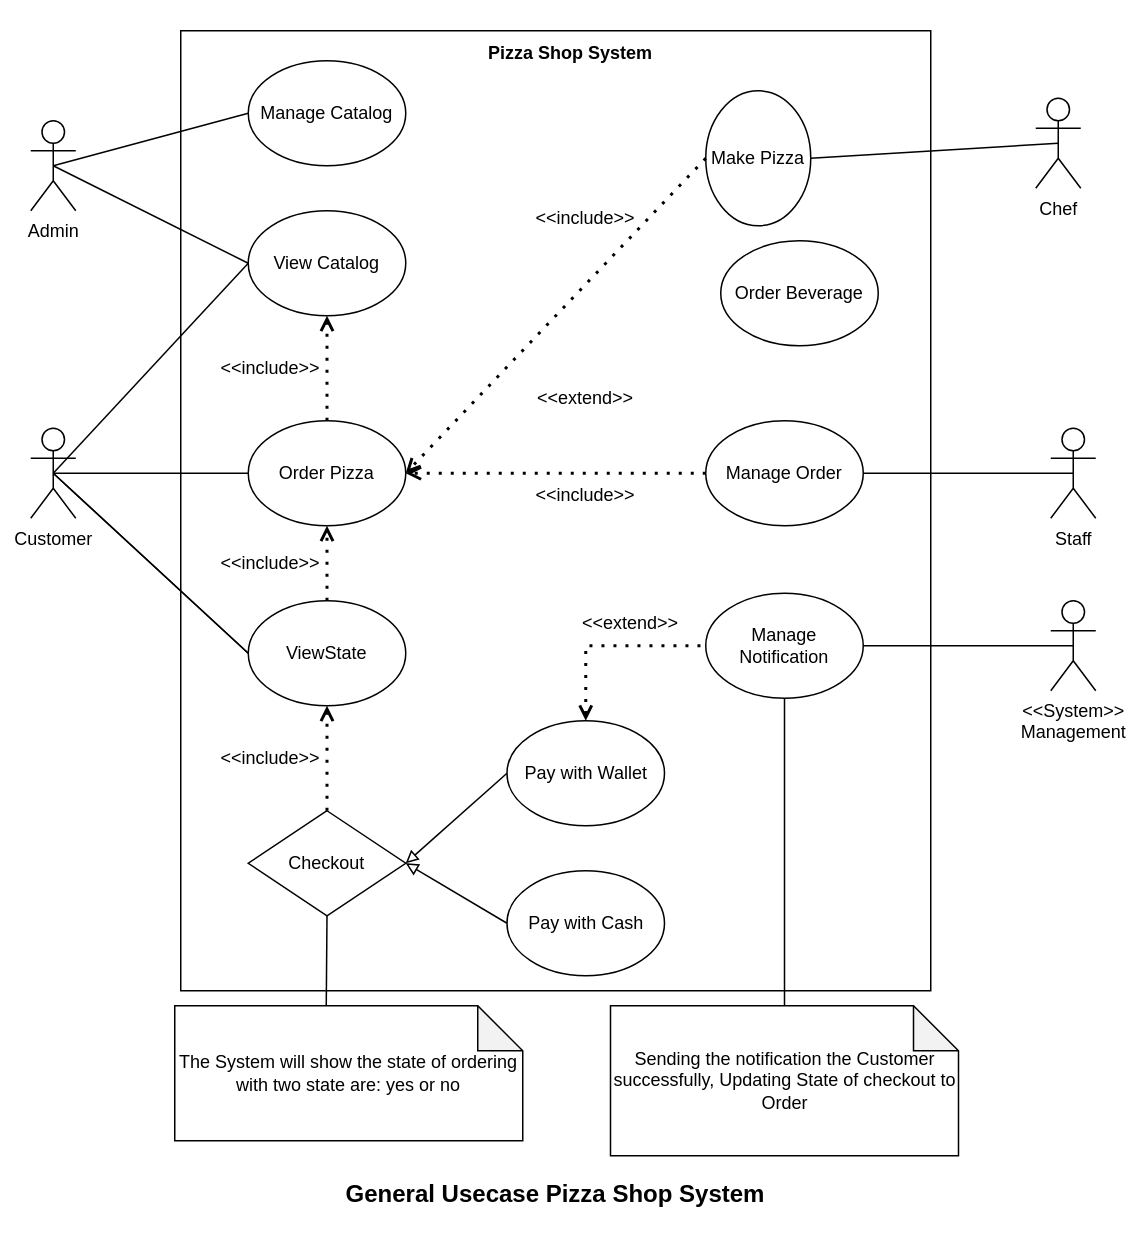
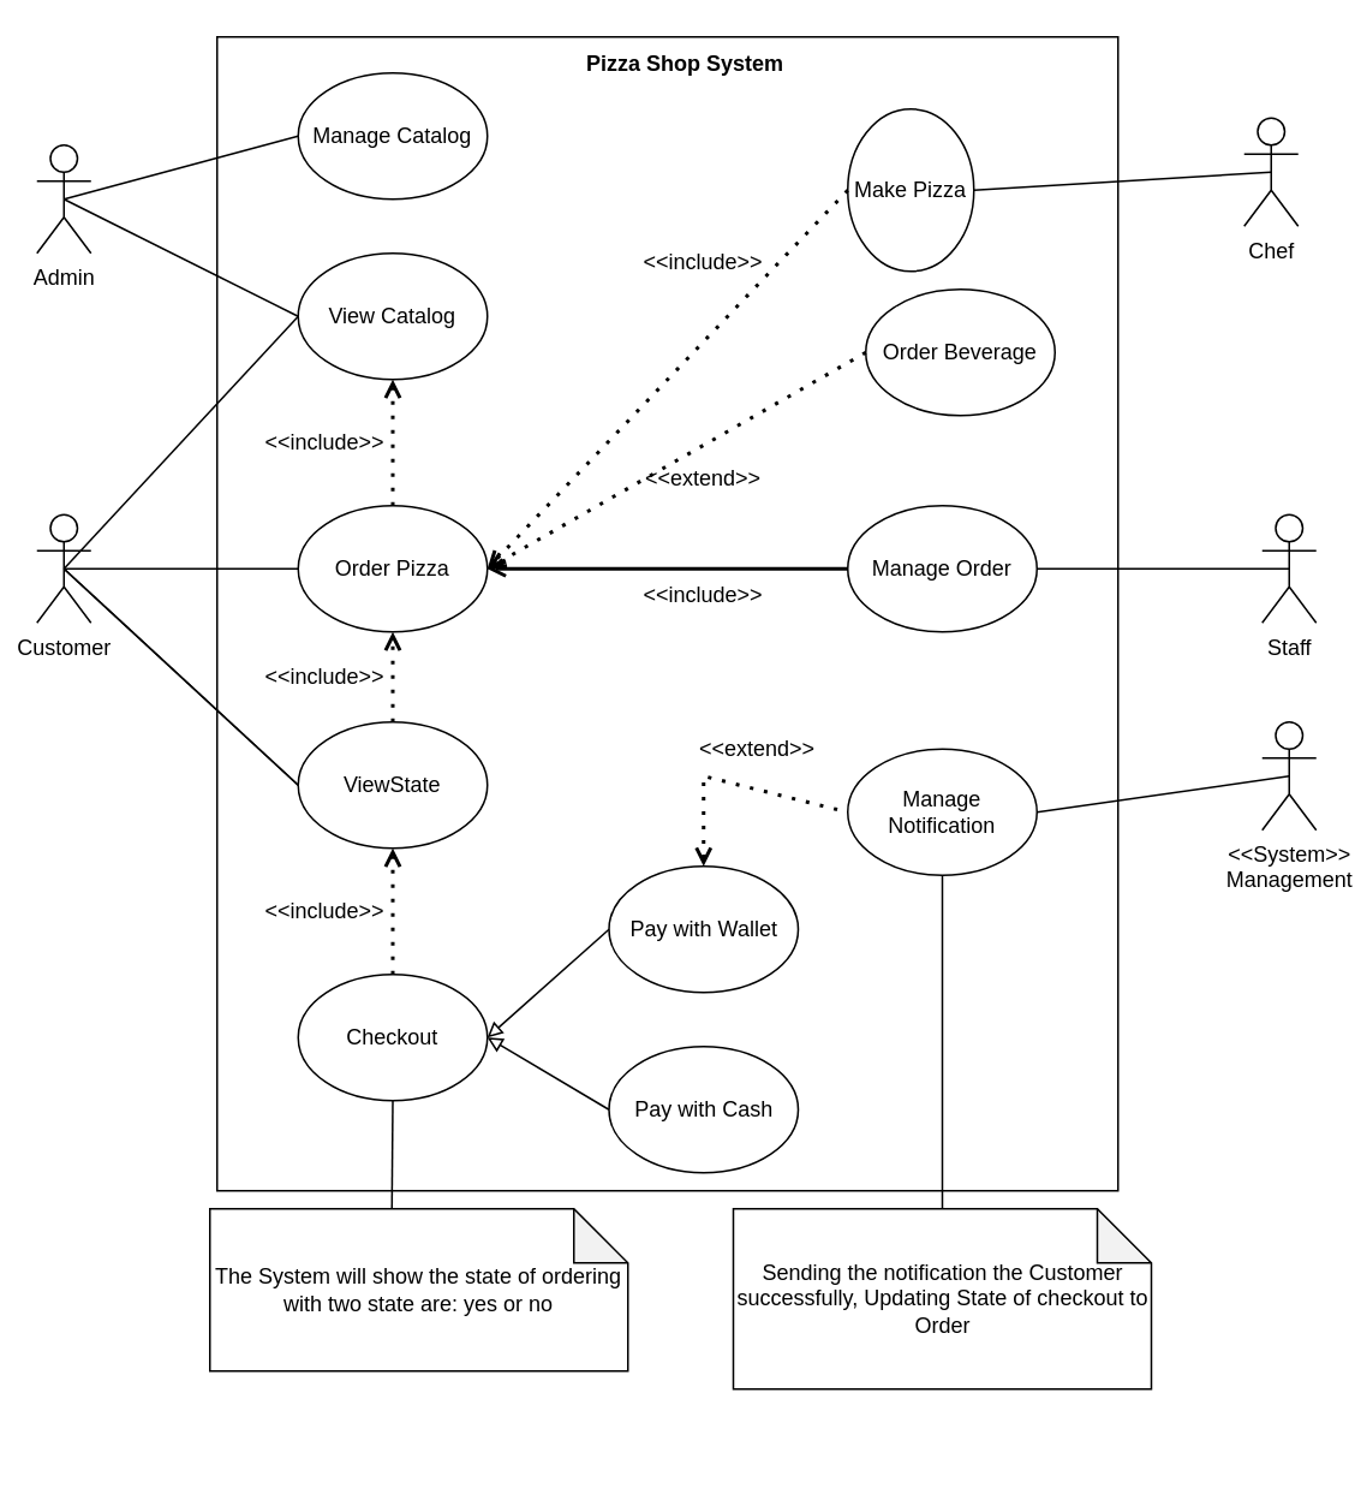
  <mxCell id="0" />
  <mxCell id="1" parent="0" />
  <mxCell id="2" value="" style="rounded=0;whiteSpace=wrap;html=1;" vertex="1" parent="1"><mxGeometry x="120" y="20" width="500" height="640" as="geometry" /></mxCell>
  <mxCell id="3" value="Pizza Shop System" style="text;html=1;align=center;verticalAlign=middle;whiteSpace=wrap;rounded=0;fontStyle=1" vertex="1" parent="1"><mxGeometry x="310" y="20" width="140" height="30" as="geometry" /></mxCell>
  <mxCell id="4" value="Admin" style="shape=umlActor;verticalLabelPosition=bottom;verticalAlign=top;html=1;outlineConnect=0;" vertex="1" parent="1"><mxGeometry x="20" y="80" width="30" height="60" as="geometry" /></mxCell>
  <mxCell id="5" value="Chef" style="shape=umlActor;verticalLabelPosition=bottom;verticalAlign=top;html=1;outlineConnect=0;" vertex="1" parent="1"><mxGeometry x="690" y="65" width="30" height="60" as="geometry" /></mxCell>
  <mxCell id="6" value="Customer" style="shape=umlActor;verticalLabelPosition=bottom;verticalAlign=top;html=1;outlineConnect=0;" vertex="1" parent="1"><mxGeometry x="20" y="285" width="30" height="60" as="geometry" /></mxCell>
  <mxCell id="7" value="&lt;div&gt;&amp;lt;&amp;lt;System&amp;gt;&amp;gt;&lt;/div&gt;Management" style="shape=umlActor;verticalLabelPosition=bottom;verticalAlign=top;html=1;outlineConnect=0;" vertex="1" parent="1"><mxGeometry x="700" y="400" width="30" height="60" as="geometry" /></mxCell>
  <mxCell id="8" value="View Catalog" style="ellipse;whiteSpace=wrap;html=1;" vertex="1" parent="1"><mxGeometry x="165" y="140" width="105" height="70" as="geometry" /></mxCell>
  <mxCell id="9" value="Order Pizza" style="ellipse;whiteSpace=wrap;html=1;" vertex="1" parent="1"><mxGeometry x="165" y="280" width="105" height="70" as="geometry" /></mxCell>
- <mxCell id="10" value="Checkout" style="rhombus;whiteSpace=wrap;html=1;" vertex="1" parent="1"><mxGeometry x="165" y="540" width="105" height="70" as="geometry" /></mxCell>
+ <mxCell id="10" value="Checkout" style="ellipse;whiteSpace=wrap;html=1;" vertex="1" parent="1"><mxGeometry x="165" y="540" width="105" height="70" as="geometry" /></mxCell>
  <mxCell id="11" value="" style="endArrow=open;dashed=1;html=1;dashPattern=1 3;strokeWidth=2;rounded=0;exitX=0.5;exitY=0;exitDx=0;exitDy=0;entryX=0.5;entryY=1;entryDx=0;entryDy=0;endFill=0;" edge="1" parent="1" source="9" target="8"><mxGeometry width="50" height="50" relative="1" as="geometry"><mxPoint x="360" y="270" as="sourcePoint" /><mxPoint x="410" y="220" as="targetPoint" /></mxGeometry></mxCell>
  <mxCell id="12" value="&amp;lt;&amp;lt;include&amp;gt;&amp;gt;" style="text;html=1;align=center;verticalAlign=middle;whiteSpace=wrap;rounded=0;" vertex="1" parent="1"><mxGeometry x="150" y="230" width="60" height="30" as="geometry" /></mxCell>
  <mxCell id="13" value="Manage Catalog" style="ellipse;whiteSpace=wrap;html=1;" vertex="1" parent="1"><mxGeometry x="165" y="40" width="105" height="70" as="geometry" /></mxCell>
  <mxCell id="14" value="Make Pizza" style="ellipse;whiteSpace=wrap;html=1;" vertex="1" parent="1"><mxGeometry x="470" y="60" width="70" height="90" as="geometry" /></mxCell>
  <mxCell id="15" value="" style="endArrow=open;dashed=1;html=1;dashPattern=1 3;strokeWidth=2;rounded=0;exitX=0;exitY=0.5;exitDx=0;exitDy=0;entryX=1;entryY=0.5;entryDx=0;entryDy=0;endFill=0;" edge="1" parent="1" source="14" target="9"><mxGeometry width="50" height="50" relative="1" as="geometry"><mxPoint x="360" y="320" as="sourcePoint" /><mxPoint x="360" y="250" as="targetPoint" /></mxGeometry></mxCell>
  <mxCell id="16" value="&amp;lt;&amp;lt;include&amp;gt;&amp;gt;" style="text;html=1;align=center;verticalAlign=middle;whiteSpace=wrap;rounded=0;" vertex="1" parent="1"><mxGeometry x="360" y="130" width="60" height="30" as="geometry" /></mxCell>
  <mxCell id="17" value="Order Beverage" style="ellipse;whiteSpace=wrap;html=1;" vertex="1" parent="1"><mxGeometry x="480" y="160" width="105" height="70" as="geometry" /></mxCell>
+ <mxCell id="18" value="" style="endArrow=open;dashed=1;html=1;dashPattern=1 3;strokeWidth=2;rounded=0;exitX=0;exitY=0.5;exitDx=0;exitDy=0;entryX=1;entryY=0.5;entryDx=0;entryDy=0;endFill=0;" edge="1" parent="1" source="17" target="9"><mxGeometry width="50" height="50" relative="1" as="geometry"><mxPoint x="475" y="270" as="sourcePoint" /><mxPoint x="285" y="360" as="targetPoint" /></mxGeometry></mxCell>
  <mxCell id="19" value="&amp;lt;&amp;lt;extend&amp;gt;&amp;gt;" style="text;html=1;align=center;verticalAlign=middle;whiteSpace=wrap;rounded=0;" vertex="1" parent="1"><mxGeometry x="360" y="250" width="60" height="30" as="geometry" /></mxCell>
  <mxCell id="20" value="" style="endArrow=none;html=1;rounded=0;entryX=0;entryY=0.5;entryDx=0;entryDy=0;exitX=0.5;exitY=0.5;exitDx=0;exitDy=0;exitPerimeter=0;" edge="1" parent="1" source="6" target="8"><mxGeometry width="50" height="50" relative="1" as="geometry"><mxPoint x="50" y="410" as="sourcePoint" /><mxPoint x="100" y="360" as="targetPoint" /></mxGeometry></mxCell>
  <mxCell id="21" value="" style="endArrow=none;html=1;rounded=0;entryX=0;entryY=0.5;entryDx=0;entryDy=0;exitX=0.5;exitY=0.5;exitDx=0;exitDy=0;exitPerimeter=0;" edge="1" parent="1" source="6" target="9"><mxGeometry width="50" height="50" relative="1" as="geometry"><mxPoint x="55" y="300" as="sourcePoint" /><mxPoint x="175" y="185" as="targetPoint" /></mxGeometry></mxCell>
  <mxCell id="22" value="" style="endArrow=none;html=1;rounded=0;exitX=0;exitY=0.5;exitDx=0;exitDy=0;entryX=0.5;entryY=0.5;entryDx=0;entryDy=0;entryPerimeter=0;" edge="1" parent="1" source="13" target="4"><mxGeometry width="50" height="50" relative="1" as="geometry"><mxPoint x="690" y="80" as="sourcePoint" /><mxPoint x="740" y="30" as="targetPoint" /></mxGeometry></mxCell>
  <mxCell id="23" value="" style="endArrow=none;html=1;rounded=0;exitX=1;exitY=0.5;exitDx=0;exitDy=0;entryX=0.5;entryY=0.5;entryDx=0;entryDy=0;entryPerimeter=0;" edge="1" parent="1" source="14" target="5"><mxGeometry width="50" height="50" relative="1" as="geometry"><mxPoint x="575" y="142" as="sourcePoint" /><mxPoint x="725" y="142" as="targetPoint" /></mxGeometry></mxCell>
  <mxCell id="24" value="The System will show the state of ordering with two state are: yes or no" style="shape=note;whiteSpace=wrap;html=1;backgroundOutline=1;darkOpacity=0.05;" vertex="1" parent="1"><mxGeometry x="116" y="670" width="232" height="90" as="geometry" /></mxCell>
  <mxCell id="25" value="" style="endArrow=none;html=1;rounded=0;entryX=0;entryY=0.5;entryDx=0;entryDy=0;exitX=0.5;exitY=0.5;exitDx=0;exitDy=0;exitPerimeter=0;" edge="1" parent="1" source="6" target="27"><mxGeometry width="50" height="50" relative="1" as="geometry"><mxPoint x="45" y="325" as="sourcePoint" /><mxPoint x="175" y="505" as="targetPoint" /></mxGeometry></mxCell>
  <mxCell id="26" value="" style="endArrow=none;html=1;rounded=0;entryX=0;entryY=0.5;entryDx=0;entryDy=0;exitX=0.5;exitY=0.5;exitDx=0;exitDy=0;exitPerimeter=0;" edge="1" parent="1" source="6" target="27"><mxGeometry width="50" height="50" relative="1" as="geometry"><mxPoint x="35" y="315" as="sourcePoint" /><mxPoint x="440" y="565" as="targetPoint" /></mxGeometry></mxCell>
  <mxCell id="27" value="ViewState" style="ellipse;whiteSpace=wrap;html=1;" vertex="1" parent="1"><mxGeometry x="165" y="400" width="105" height="70" as="geometry" /></mxCell>
  <mxCell id="28" value="" style="endArrow=open;dashed=1;html=1;dashPattern=1 3;strokeWidth=2;rounded=0;exitX=0.5;exitY=0;exitDx=0;exitDy=0;entryX=0.5;entryY=1;entryDx=0;entryDy=0;endFill=0;" edge="1" parent="1" source="27" target="9"><mxGeometry width="50" height="50" relative="1" as="geometry"><mxPoint x="300" y="400" as="sourcePoint" /><mxPoint x="300" y="330" as="targetPoint" /></mxGeometry></mxCell>
  <mxCell id="29" value="&amp;lt;&amp;lt;include&amp;gt;&amp;gt;" style="text;html=1;align=center;verticalAlign=middle;whiteSpace=wrap;rounded=0;" vertex="1" parent="1"><mxGeometry x="150" y="360" width="60" height="30" as="geometry" /></mxCell>
  <mxCell id="30" value="" style="endArrow=open;dashed=1;html=1;dashPattern=1 3;strokeWidth=2;rounded=0;exitX=0.5;exitY=0;exitDx=0;exitDy=0;entryX=0.5;entryY=1;entryDx=0;entryDy=0;endFill=0;" edge="1" parent="1" source="10" target="27"><mxGeometry width="50" height="50" relative="1" as="geometry"><mxPoint x="360" y="560" as="sourcePoint" /><mxPoint x="360" y="490" as="targetPoint" /></mxGeometry></mxCell>
  <mxCell id="31" value="" style="endArrow=none;html=1;rounded=0;exitX=0;exitY=0.5;exitDx=0;exitDy=0;entryX=0.5;entryY=0.5;entryDx=0;entryDy=0;entryPerimeter=0;" edge="1" parent="1" source="8" target="4"><mxGeometry width="50" height="50" relative="1" as="geometry"><mxPoint x="175" y="85" as="sourcePoint" /><mxPoint x="45" y="85" as="targetPoint" /></mxGeometry></mxCell>
  <mxCell id="32" value="&amp;lt;&amp;lt;include&amp;gt;&amp;gt;" style="text;html=1;align=center;verticalAlign=middle;whiteSpace=wrap;rounded=0;" vertex="1" parent="1"><mxGeometry x="150" y="490" width="60" height="30" as="geometry" /></mxCell>
  <mxCell id="33" value="" style="endArrow=none;html=1;rounded=0;exitX=0;exitY=0;exitDx=101;exitDy=0;exitPerimeter=0;entryX=0.5;entryY=1;entryDx=0;entryDy=0;" edge="1" parent="1" source="24" target="10"><mxGeometry width="50" height="50" relative="1" as="geometry"><mxPoint x="330" y="590" as="sourcePoint" /><mxPoint x="380" y="540" as="targetPoint" /></mxGeometry></mxCell>
  <mxCell id="34" value="Staff" style="shape=umlActor;verticalLabelPosition=bottom;verticalAlign=top;html=1;outlineConnect=0;" vertex="1" parent="1"><mxGeometry x="700" y="285" width="30" height="60" as="geometry" /></mxCell>
  <mxCell id="35" value="Manage Order" style="ellipse;whiteSpace=wrap;html=1;" vertex="1" parent="1"><mxGeometry x="470" y="280" width="105" height="70" as="geometry" /></mxCell>
  <mxCell id="36" value="" style="endArrow=none;html=1;rounded=0;exitX=1;exitY=0.5;exitDx=0;exitDy=0;entryX=0.5;entryY=0.5;entryDx=0;entryDy=0;entryPerimeter=0;" edge="1" parent="1" source="35" target="34"><mxGeometry width="50" height="50" relative="1" as="geometry"><mxPoint x="690" y="260" as="sourcePoint" /><mxPoint x="740" y="210" as="targetPoint" /></mxGeometry></mxCell>
- <mxCell id="37" value="" style="endArrow=open;dashed=1;html=1;dashPattern=1 3;strokeWidth=2;rounded=0;exitX=0;exitY=0.5;exitDx=0;exitDy=0;entryX=1;entryY=0.5;entryDx=0;entryDy=0;endFill=0;" edge="1" parent="1" source="35" target="9"><mxGeometry width="50" height="50" relative="1" as="geometry"><mxPoint x="490" y="300" as="sourcePoint" /><mxPoint x="290" y="420" as="targetPoint" /></mxGeometry></mxCell>
+ <mxCell id="37" value="" style="endArrow=open;dashed=0;html=1;dashPattern=1 3;strokeWidth=2;rounded=0;exitX=0;exitY=0.5;exitDx=0;exitDy=0;entryX=1;entryY=0.5;entryDx=0;entryDy=0;endFill=0;" edge="1" parent="1" source="35" target="9"><mxGeometry width="50" height="50" relative="1" as="geometry"><mxPoint x="490" y="300" as="sourcePoint" /><mxPoint x="290" y="420" as="targetPoint" /></mxGeometry></mxCell>
  <mxCell id="38" value="&amp;lt;&amp;lt;include&amp;gt;&amp;gt;" style="text;html=1;align=center;verticalAlign=middle;whiteSpace=wrap;rounded=0;" vertex="1" parent="1"><mxGeometry x="360" y="315" width="60" height="30" as="geometry" /></mxCell>
  <mxCell id="39" value="Pay with Wallet" style="ellipse;whiteSpace=wrap;html=1;" vertex="1" parent="1"><mxGeometry x="337.5" y="480" width="105" height="70" as="geometry" /></mxCell>
  <mxCell id="40" value="Pay with Cash" style="ellipse;whiteSpace=wrap;html=1;" vertex="1" parent="1"><mxGeometry x="337.5" y="580" width="105" height="70" as="geometry" /></mxCell>
  <mxCell id="41" value="" style="endArrow=none;html=1;rounded=0;exitX=1;exitY=0.5;exitDx=0;exitDy=0;entryX=0;entryY=0.5;entryDx=0;entryDy=0;startArrow=block;startFill=0;" edge="1" parent="1" source="10" target="39"><mxGeometry width="50" height="50" relative="1" as="geometry"><mxPoint x="330" y="540" as="sourcePoint" /><mxPoint x="380" y="490" as="targetPoint" /></mxGeometry></mxCell>
  <mxCell id="42" value="" style="endArrow=none;html=1;rounded=0;exitX=1;exitY=0.5;exitDx=0;exitDy=0;entryX=0;entryY=0.5;entryDx=0;entryDy=0;startArrow=block;startFill=0;" edge="1" parent="1" source="10" target="40"><mxGeometry width="50" height="50" relative="1" as="geometry"><mxPoint x="280" y="585" as="sourcePoint" /><mxPoint x="400" y="535" as="targetPoint" /></mxGeometry></mxCell>
- <mxCell id="43" value="Manage Notification" style="ellipse;whiteSpace=wrap;html=1;" vertex="1" parent="1"><mxGeometry x="470" y="395" width="105" height="70" as="geometry" /></mxCell>
+ <mxCell id="43" value="Manage Notification" style="ellipse;whiteSpace=wrap;html=1;" vertex="1" parent="1"><mxGeometry x="470" y="415" width="105" height="70" as="geometry" /></mxCell>
  <mxCell id="44" value="" style="endArrow=none;dashed=1;html=1;dashPattern=1 3;strokeWidth=2;rounded=0;entryX=0;entryY=0.5;entryDx=0;entryDy=0;exitX=0.5;exitY=0;exitDx=0;exitDy=0;startArrow=open;startFill=0;" edge="1" parent="1" source="39" target="43"><mxGeometry width="50" height="50" relative="1" as="geometry"><mxPoint x="400" y="460" as="sourcePoint" /><mxPoint x="450" y="410" as="targetPoint" /><Array as="points"><mxPoint x="390" y="430" /></Array></mxGeometry></mxCell>
  <mxCell id="45" value="&amp;lt;&amp;lt;extend&amp;gt;&amp;gt;" style="text;html=1;align=center;verticalAlign=middle;whiteSpace=wrap;rounded=0;" vertex="1" parent="1"><mxGeometry x="390" y="400" width="60" height="30" as="geometry" /></mxCell>
  <mxCell id="46" value="Sending the notification the Customer successfully, Updating State of checkout to Order" style="shape=note;whiteSpace=wrap;html=1;backgroundOutline=1;darkOpacity=0.05;" vertex="1" parent="1"><mxGeometry x="406.5" y="670" width="232" height="100" as="geometry" /></mxCell>
  <mxCell id="47" value="" style="endArrow=none;html=1;rounded=0;exitX=0.5;exitY=0;exitDx=0;exitDy=0;exitPerimeter=0;entryX=0.5;entryY=1;entryDx=0;entryDy=0;" edge="1" parent="1" source="46" target="43"><mxGeometry width="50" height="50" relative="1" as="geometry"><mxPoint x="521.91" y="580" as="sourcePoint" /><mxPoint x="522.91" y="520" as="targetPoint" /></mxGeometry></mxCell>
  <mxCell id="48" value="" style="endArrow=none;html=1;rounded=0;exitX=1;exitY=0.5;exitDx=0;exitDy=0;entryX=0.5;entryY=0.5;entryDx=0;entryDy=0;entryPerimeter=0;" edge="1" parent="1" source="43" target="7"><mxGeometry width="50" height="50" relative="1" as="geometry"><mxPoint x="590" y="414.41" as="sourcePoint" /><mxPoint x="740" y="414.41" as="targetPoint" /></mxGeometry></mxCell>
- <mxCell id="49" value="General Usecase Pizza Shop System" style="text;html=1;align=center;verticalAlign=middle;whiteSpace=wrap;rounded=0;fontSize=16;fontStyle=1" vertex="1" parent="1"><mxGeometry x="219" y="780" width="302" height="30" as="geometry" /></mxCell>
